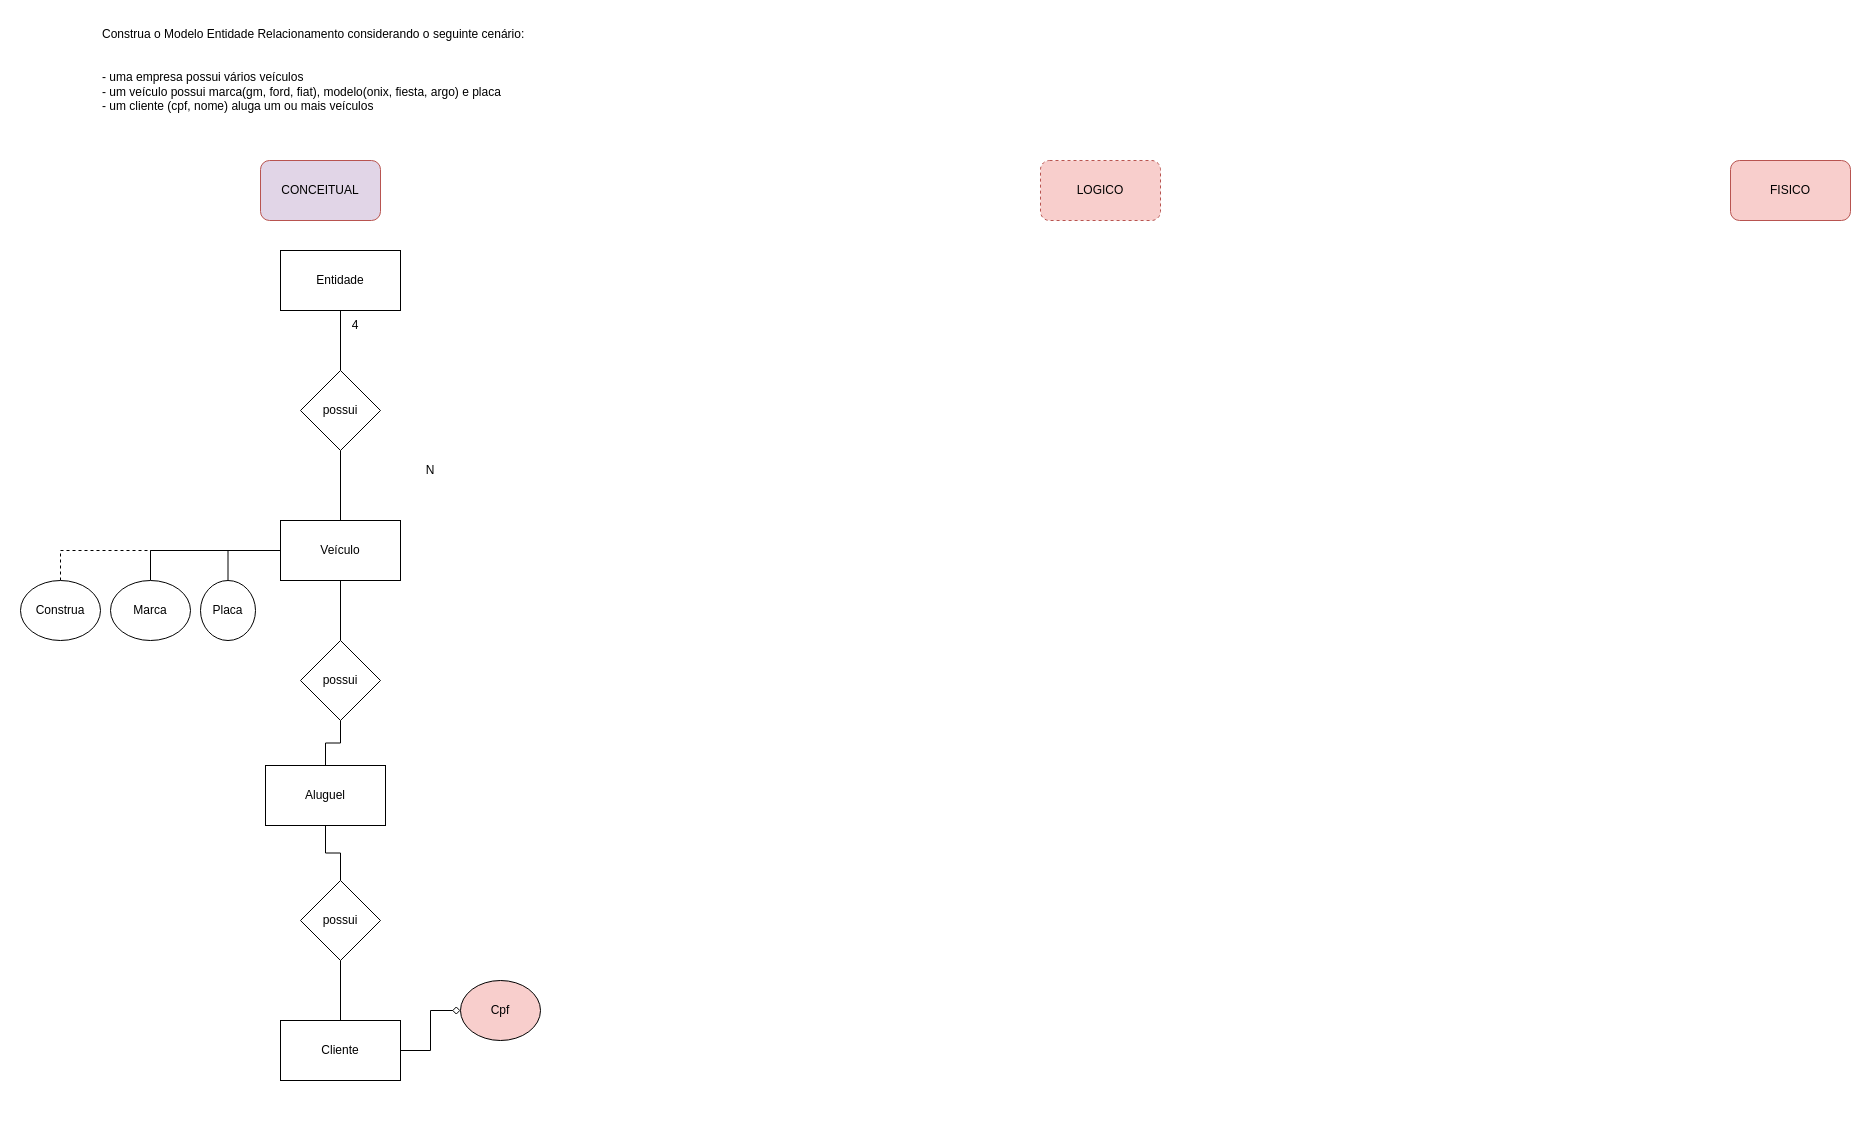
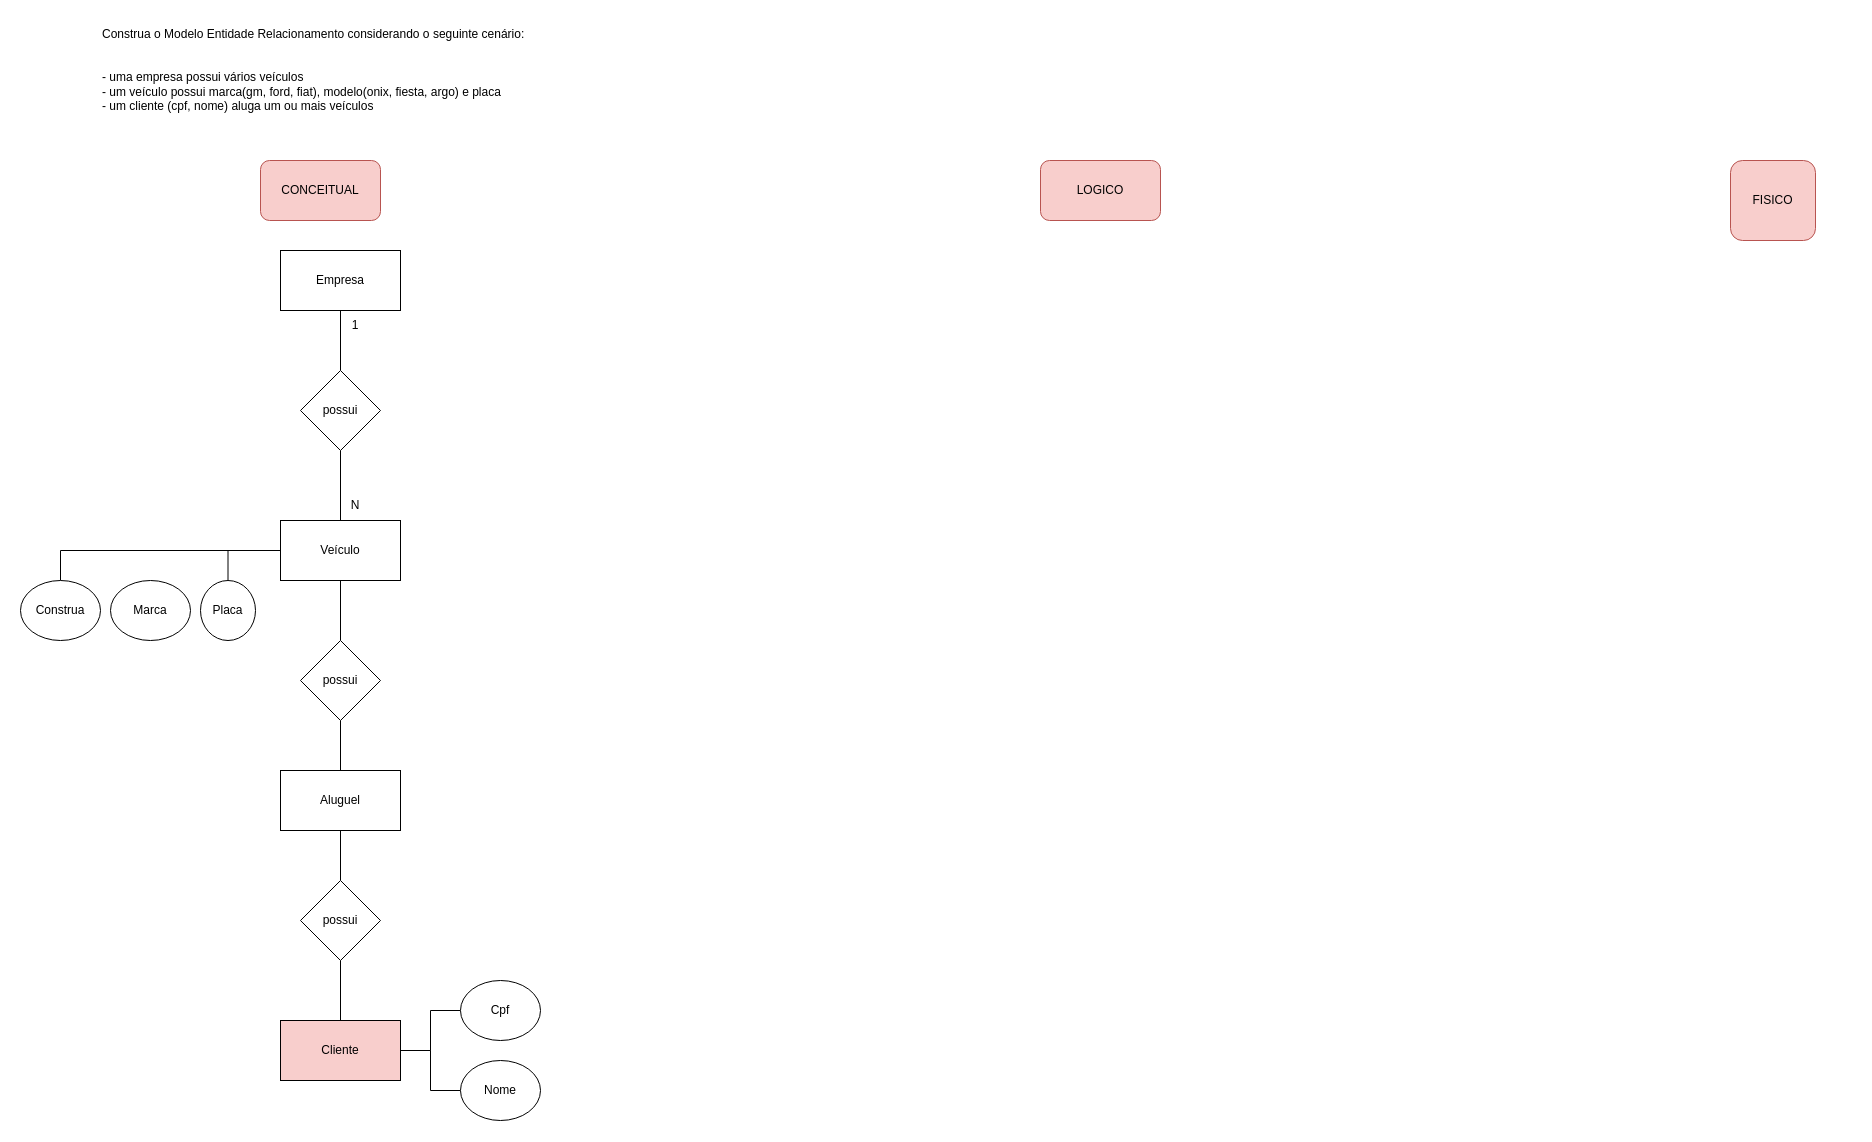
  <mxCell id="0" />
  <mxCell id="1" parent="0" />
  <mxCell id="2" value="Construa o Modelo Entidade Relacionamento considerando o seguinte cenário:&#10;&#10;&#10;- uma empresa possui vários veículos&#10;- um veículo possui marca(gm, ford, fiat), modelo(onix, fiesta, argo) e placa&#10;- um cliente (cpf, nome) aluga um ou mais veículos" style="text;whiteSpace=wrap;" parent="1" vertex="1"><mxGeometry x="100" y="20" width="460" height="110" as="geometry" /></mxCell>
  <mxCell id="3" value="" style="edgeStyle=orthogonalEdgeStyle;rounded=0;orthogonalLoop=1;jettySize=auto;html=1;endArrow=none;endFill=0;" parent="1" source="4" target="10" edge="1"><mxGeometry relative="1" as="geometry" /></mxCell>
- <mxCell id="4" value="Entidade" style="rounded=0;whiteSpace=wrap;html=1;" parent="1" vertex="1"><mxGeometry x="280" y="250" width="120" height="60" as="geometry" /></mxCell>
- <mxCell id="5" style="edgeStyle=orthogonalEdgeStyle;rounded=0;orthogonalLoop=1;jettySize=auto;html=1;entryX=0.5;entryY=0;entryDx=0;entryDy=0;exitX=0;exitY=0.5;exitDx=0;exitDy=0;endArrow=none;endFill=0;" parent="1" source="8" target="16" edge="1"><mxGeometry relative="1" as="geometry" /></mxCell>
+ <mxCell id="4" value="Empresa" style="rounded=0;whiteSpace=wrap;html=1;" parent="1" vertex="1"><mxGeometry x="280" y="250" width="120" height="60" as="geometry" /></mxCell>
  <mxCell id="6" style="edgeStyle=orthogonalEdgeStyle;rounded=0;orthogonalLoop=1;jettySize=auto;html=1;entryX=0.5;entryY=0;entryDx=0;entryDy=0;exitX=0;exitY=0.5;exitDx=0;exitDy=0;endArrow=none;endFill=0;" parent="1" source="8" target="19" edge="1"><mxGeometry relative="1" as="geometry" /></mxCell>
  <mxCell id="7" value="" style="edgeStyle=orthogonalEdgeStyle;rounded=0;orthogonalLoop=1;jettySize=auto;html=1;endArrow=none;endFill=0;" edge="1" parent="1" source="8" target="28"><mxGeometry relative="1" as="geometry" /></mxCell>
  <mxCell id="8" value="Veículo" style="rounded=0;whiteSpace=wrap;html=1;" parent="1" vertex="1"><mxGeometry x="280" y="520" width="120" height="60" as="geometry" /></mxCell>
  <mxCell id="9" style="edgeStyle=orthogonalEdgeStyle;rounded=0;orthogonalLoop=1;jettySize=auto;html=1;entryX=0.5;entryY=0;entryDx=0;entryDy=0;endArrow=none;endFill=0;exitX=0.5;exitY=1;exitDx=0;exitDy=0;" parent="1" source="10" target="8" edge="1"><mxGeometry relative="1" as="geometry" /></mxCell>
  <mxCell id="10" value="possui" style="rhombus;whiteSpace=wrap;html=1;" parent="1" vertex="1"><mxGeometry x="300" y="370" width="80" height="80" as="geometry" /></mxCell>
- <mxCell id="12" style="edgeStyle=orthogonalEdgeStyle;rounded=0;orthogonalLoop=1;jettySize=auto;html=1;entryX=0;entryY=0.5;entryDx=0;entryDy=0;endArrow=diamond;endFill=0;" parent="1" source="13" target="14" edge="1"><mxGeometry relative="1" as="geometry" /></mxCell>
- <mxCell id="13" value="Cliente" style="rounded=0;whiteSpace=wrap;html=1;" parent="1" vertex="1"><mxGeometry x="280" y="1020" width="120" height="60" as="geometry" /></mxCell>
- <mxCell id="14" value="Cpf" style="ellipse;whiteSpace=wrap;html=1;fillColor=#f8cecc;" parent="1" vertex="1"><mxGeometry x="460" y="980" width="80" height="60" as="geometry" /></mxCell>
+ <mxCell id="11" value="" style="edgeStyle=orthogonalEdgeStyle;rounded=0;orthogonalLoop=1;jettySize=auto;html=1;endArrow=none;endFill=0;" parent="1" source="13" target="15" edge="1"><mxGeometry relative="1" as="geometry" /></mxCell>
+ <mxCell id="12" style="edgeStyle=orthogonalEdgeStyle;rounded=0;orthogonalLoop=1;jettySize=auto;html=1;entryX=0;entryY=0.5;entryDx=0;entryDy=0;endArrow=none;endFill=0;" parent="1" source="13" target="14" edge="1"><mxGeometry relative="1" as="geometry" /></mxCell>
+ <mxCell id="13" value="Cliente" style="rounded=0;whiteSpace=wrap;html=1;fillColor=#f8cecc;" parent="1" vertex="1"><mxGeometry x="280" y="1020" width="120" height="60" as="geometry" /></mxCell>
+ <mxCell id="14" value="Cpf" style="ellipse;whiteSpace=wrap;html=1;" parent="1" vertex="1"><mxGeometry x="460" y="980" width="80" height="60" as="geometry" /></mxCell>
+ <mxCell id="15" value="Nome" style="ellipse;whiteSpace=wrap;html=1;" parent="1" vertex="1"><mxGeometry x="460" y="1060" width="80" height="60" as="geometry" /></mxCell>
  <mxCell id="16" value="Marca" style="ellipse;whiteSpace=wrap;html=1;" parent="1" vertex="1"><mxGeometry x="110" y="580" width="80" height="60" as="geometry" /></mxCell>
- <mxCell id="17" style="edgeStyle=orthogonalEdgeStyle;rounded=0;orthogonalLoop=1;jettySize=auto;html=1;entryX=0;entryY=0.5;entryDx=0;entryDy=0;endArrow=none;endFill=0;dashed=1;" edge="1" parent="1" source="18" target="8"><mxGeometry relative="1" as="geometry"><Array as="points"><mxPoint x="60" y="550" /></Array></mxGeometry></mxCell>
+ <mxCell id="17" style="edgeStyle=orthogonalEdgeStyle;rounded=0;orthogonalLoop=1;jettySize=auto;html=1;entryX=0;entryY=0.5;entryDx=0;entryDy=0;endArrow=none;endFill=0;" edge="1" parent="1" source="18" target="8"><mxGeometry relative="1" as="geometry"><Array as="points"><mxPoint x="60" y="550" /></Array></mxGeometry></mxCell>
  <mxCell id="18" value="Construa" style="ellipse;whiteSpace=wrap;html=1;" parent="1" vertex="1"><mxGeometry x="20" y="580" width="80" height="60" as="geometry" /></mxCell>
  <mxCell id="19" value="Placa" style="ellipse;whiteSpace=wrap;html=1;" parent="1" vertex="1"><mxGeometry x="200" y="580" width="55" height="60" as="geometry" /></mxCell>
- <mxCell id="20" value="4" style="text;html=1;strokeColor=none;fillColor=none;align=center;verticalAlign=middle;whiteSpace=wrap;rounded=0;" parent="1" vertex="1"><mxGeometry x="340" y="310" width="30" height="30" as="geometry" /></mxCell>
- <mxCell id="21" value="N" style="text;html=1;strokeColor=none;fillColor=none;align=center;verticalAlign=middle;whiteSpace=wrap;rounded=0;" parent="1" vertex="1"><mxGeometry x="415" y="455" width="30" height="30" as="geometry" /></mxCell>
- <mxCell id="22" value="CONCEITUAL" style="rounded=1;whiteSpace=wrap;html=1;fillColor=#e1d5e7;strokeColor=#b85450;" parent="1" vertex="1"><mxGeometry x="260" y="160" width="120" height="60" as="geometry" /></mxCell>
- <mxCell id="23" value="FISICO" style="rounded=1;whiteSpace=wrap;html=1;fillColor=#f8cecc;strokeColor=#b85450;" parent="1" vertex="1"><mxGeometry x="1730" y="160" width="120" height="60" as="geometry" /></mxCell>
- <mxCell id="24" value="LOGICO" style="rounded=1;whiteSpace=wrap;html=1;fillColor=#f8cecc;strokeColor=#b85450;dashed=1;" parent="1" vertex="1"><mxGeometry x="1040" y="160" width="120" height="60" as="geometry" /></mxCell>
+ <mxCell id="20" value="1" style="text;html=1;strokeColor=none;fillColor=none;align=center;verticalAlign=middle;whiteSpace=wrap;rounded=0;" parent="1" vertex="1"><mxGeometry x="340" y="310" width="30" height="30" as="geometry" /></mxCell>
+ <mxCell id="21" value="N" style="text;html=1;strokeColor=none;fillColor=none;align=center;verticalAlign=middle;whiteSpace=wrap;rounded=0;" parent="1" vertex="1"><mxGeometry x="340" y="490" width="30" height="30" as="geometry" /></mxCell>
+ <mxCell id="22" value="CONCEITUAL" style="rounded=1;whiteSpace=wrap;html=1;fillColor=#f8cecc;strokeColor=#b85450;" parent="1" vertex="1"><mxGeometry x="260" y="160" width="120" height="60" as="geometry" /></mxCell>
+ <mxCell id="23" value="FISICO" style="rounded=1;whiteSpace=wrap;html=1;fillColor=#f8cecc;strokeColor=#b85450;" parent="1" vertex="1"><mxGeometry x="1730" y="160" width="85" height="80" as="geometry" /></mxCell>
+ <mxCell id="24" value="LOGICO" style="rounded=1;whiteSpace=wrap;html=1;fillColor=#f8cecc;strokeColor=#b85450;" parent="1" vertex="1"><mxGeometry x="1040" y="160" width="120" height="60" as="geometry" /></mxCell>
  <mxCell id="25" value="" style="edgeStyle=orthogonalEdgeStyle;rounded=0;orthogonalLoop=1;jettySize=auto;html=1;endArrow=none;endFill=0;" edge="1" parent="1" source="26" target="30"><mxGeometry relative="1" as="geometry" /></mxCell>
- <mxCell id="26" value="Aluguel" style="rounded=0;whiteSpace=wrap;html=1;" vertex="1" parent="1"><mxGeometry x="265" y="765" width="120" height="60" as="geometry" /></mxCell>
+ <mxCell id="26" value="Aluguel" style="rounded=0;whiteSpace=wrap;html=1;" vertex="1" parent="1"><mxGeometry x="280" y="770" width="120" height="60" as="geometry" /></mxCell>
  <mxCell id="27" value="" style="edgeStyle=orthogonalEdgeStyle;rounded=0;orthogonalLoop=1;jettySize=auto;html=1;endArrow=none;endFill=0;" edge="1" parent="1" source="28" target="26"><mxGeometry relative="1" as="geometry" /></mxCell>
  <mxCell id="28" value="possui" style="rhombus;whiteSpace=wrap;html=1;" vertex="1" parent="1"><mxGeometry x="300" y="640" width="80" height="80" as="geometry" /></mxCell>
  <mxCell id="29" value="" style="edgeStyle=orthogonalEdgeStyle;rounded=0;orthogonalLoop=1;jettySize=auto;html=1;endArrow=none;endFill=0;" edge="1" parent="1" source="30" target="13"><mxGeometry relative="1" as="geometry" /></mxCell>
  <mxCell id="30" value="possui" style="rhombus;whiteSpace=wrap;html=1;" vertex="1" parent="1"><mxGeometry x="300" y="880" width="80" height="80" as="geometry" /></mxCell>
